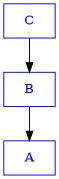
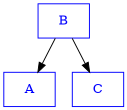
  digraph {
    node [color=blue fontcolor=blue shape=box]
    B
    A
    C
    B -> A
-   C -> B
+   B -> C
  }
